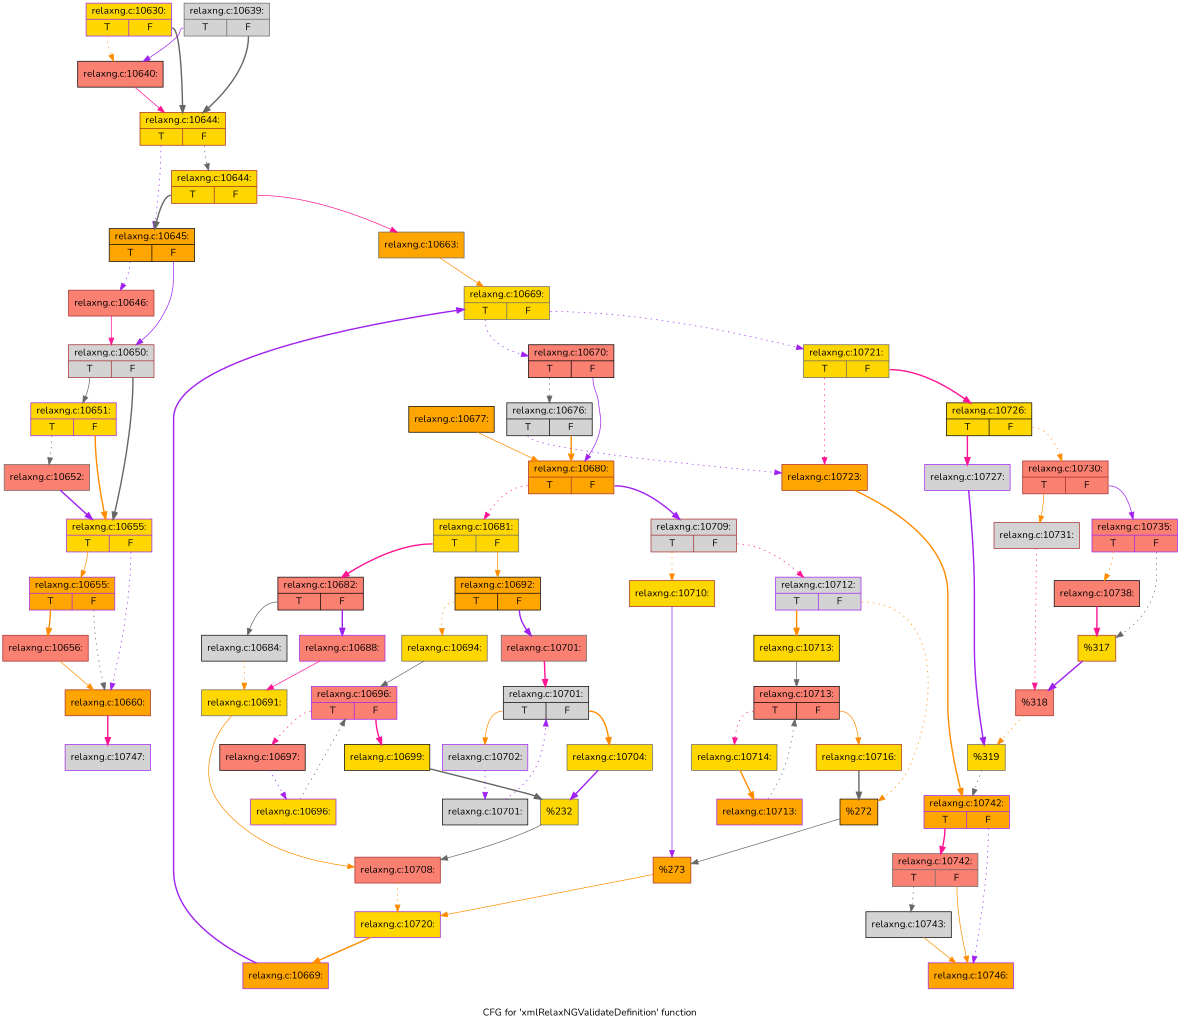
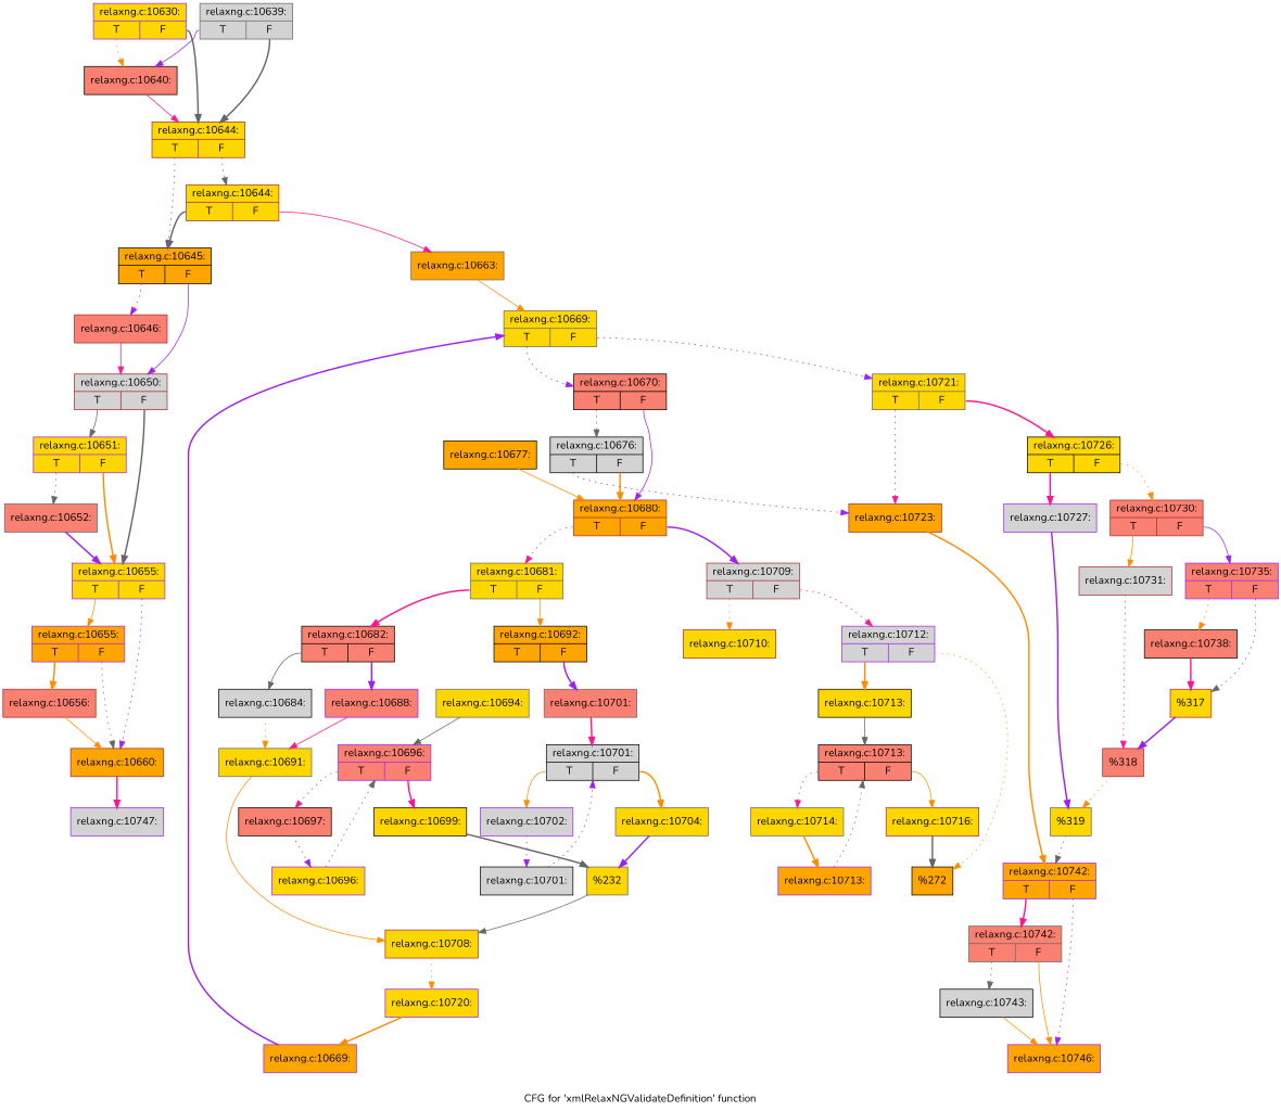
  digraph {
    fontname=Nunito
    label="CFG for 'xmlRelaxNGValidateDefinition' function"
    node [color=black fillcolor=gold fontname=Nunito shape=record style=filled]
    edge [color=darkorange fontname=Nunito style=dotted]
    n1 [color=purple label="{relaxng.c:10630:|{<s0>T|<s1>F}}"]
    n2 [color=brown label="{relaxng.c:10644:|{<s0>T|<s1>F}}"]
    n3 [fillcolor=salmon label="{relaxng.c:10640:}"]
    n4 [color=gray40 fillcolor=lightgrey label="{relaxng.c:10639:|{<s0>T|<s1>F}}"]
    n5 [fillcolor=orange label="{relaxng.c:10645:|{<s0>T|<s1>F}}"]
    n6 [color=brown label="{relaxng.c:10644:|{<s0>T|<s1>F}}"]
    n7 [color=brown fillcolor=salmon label="{relaxng.c:10646:}"]
    n8 [color=brown fillcolor=lightgrey label="{relaxng.c:10650:|{<s0>T|<s1>F}}"]
    n9 [color=gray40 fillcolor=orange label="{relaxng.c:10663:}"]
    n10 [color=purple label="{relaxng.c:10651:|{<s0>T|<s1>F}}"]
    n11 [color=purple label="{relaxng.c:10655:|{<s0>T|<s1>F}}"]
    n12 [color=gray40 label="{relaxng.c:10669:|{<s0>T|<s1>F}}"]
    n13 [fillcolor=salmon label="{relaxng.c:10670:|{<s0>T|<s1>F}}"]
    n14 [color=gray40 label="{relaxng.c:10721:|{<s0>T|<s1>F}}"]
    n15 [color=gray40 fillcolor=salmon label="{relaxng.c:10652:}"]
    n16 [color=purple fillcolor=orange label="{relaxng.c:10655:|{<s0>T|<s1>F}}"]
    n17 [color=brown fillcolor=orange label="{relaxng.c:10660:}"]
    n18 [color=brown fillcolor=salmon label="{relaxng.c:10656:}"]
    n19 [color=purple fillcolor=lightgrey label="{relaxng.c:10747:}"]
    n20 [fillcolor=lightgrey label="{relaxng.c:10676:|{<s0>T|<s1>F}}"]
    n21 [color=brown fillcolor=orange label="{relaxng.c:10680:|{<s0>T|<s1>F}}"]
    n22 [color=brown fillcolor=orange label="{relaxng.c:10723:}"]
    n23 [label="{relaxng.c:10726:|{<s0>T|<s1>F}}"]
    n24 [color=gray40 label="{relaxng.c:10681:|{<s0>T|<s1>F}}"]
    n25 [color=brown fillcolor=lightgrey label="{relaxng.c:10709:|{<s0>T|<s1>F}}"]
    n26 [color=purple fillcolor=orange label="{relaxng.c:10742:|{<s0>T|<s1>F}}"]
    n27 [color=purple fillcolor=lightgrey label="{relaxng.c:10727:}"]
    n28 [color=brown fillcolor=salmon label="{relaxng.c:10730:|{<s0>T|<s1>F}}"]
    n29 [fillcolor=orange label="{relaxng.c:10677:}"]
    n30 [fillcolor=salmon label="{relaxng.c:10682:|{<s0>T|<s1>F}}"]
    n31 [fillcolor=orange label="{relaxng.c:10692:|{<s0>T|<s1>F}}"]
    n32 [color=brown label="{relaxng.c:10710:}"]
    n33 [color=purple fillcolor=lightgrey label="{relaxng.c:10712:|{<s0>T|<s1>F}}"]
    n34 [fillcolor=lightgrey label="{relaxng.c:10684:}"]
    n35 [color=purple fillcolor=salmon label="{relaxng.c:10688:}"]
    n36 [color=gray40 label="{relaxng.c:10694:}"]
    n37 [color=gray40 fillcolor=salmon label="{relaxng.c:10701:}"]
-   n38 [color=brown fillcolor=orange label="{%273}"]
    n39 [label="{relaxng.c:10713:}"]
    n40 [fillcolor=orange label="{%272}"]
    n41 [color=gray40 label="{relaxng.c:10691:}"]
    n42 [color=purple fillcolor=salmon label="{relaxng.c:10696:|{<s0>T|<s1>F}}"]
    n43 [fillcolor=lightgrey label="{relaxng.c:10701:|{<s0>T|<s1>F}}"]
-   n44 [color=brown fillcolor=salmon label="{relaxng.c:10708:}"]
+   n44 [color=brown label="{relaxng.c:10708:}"]
    n45 [color=purple label="{relaxng.c:10720:}"]
    n46 [color=purple fillcolor=orange label="{relaxng.c:10669:}"]
    n47 [fillcolor=salmon label="{relaxng.c:10697:}"]
    n48 [label="{relaxng.c:10699:}"]
    n49 [color=purple fillcolor=lightgrey label="{relaxng.c:10702:}"]
    n50 [color=gray40 label="{relaxng.c:10704:}"]
    n51 [color=purple label="{relaxng.c:10696:}"]
    n52 [color=gray40 label="{%232}"]
    n53 [fillcolor=lightgrey label="{relaxng.c:10701:}"]
    n54 [fillcolor=salmon label="{relaxng.c:10713:|{<s0>T|<s1>F}}"]
    n55 [color=gray40 label="{relaxng.c:10714:}"]
    n56 [color=brown label="{relaxng.c:10716:}"]
    n57 [color=purple fillcolor=orange label="{relaxng.c:10713:}"]
    n58 [color=gray40 fillcolor=salmon label="{relaxng.c:10742:|{<s0>T|<s1>F}}"]
    n59 [color=purple fillcolor=orange label="{relaxng.c:10746:}"]
    n60 [color=gray40 label="{%319}"]
    n61 [color=brown fillcolor=lightgrey label="{relaxng.c:10731:}"]
    n62 [color=purple fillcolor=salmon label="{relaxng.c:10735:|{<s0>T|<s1>F}}"]
    n63 [fillcolor=lightgrey label="{relaxng.c:10743:}"]
    n64 [color=brown fillcolor=salmon label="{%318}"]
    n65 [fillcolor=salmon label="{relaxng.c:10738:}"]
    n66 [color=brown label="{%317}"]
    n1 -> n2 [color=gray40 style=bold tailport=s1]
    n1 -> n3 [tailport=s0]
    n2 -> n5 [color=purple tailport=s0]
    n2 -> n6 [color=gray40 tailport=s1]
    n3 -> n2 [color=deeppink style=solid]
    n4 -> n2 [color=gray40 style=bold tailport=s1]
    n4 -> n3 [color=purple style=solid tailport=s0]
    n5 -> n7 [color=purple tailport=s0]
    n5 -> n8 [color=purple style=solid tailport=s1]
    n6 -> n5 [color=gray40 style=bold tailport=s0]
    n6 -> n9 [color=deeppink style=solid tailport=s1]
    n7 -> n8 [color=deeppink style=solid]
    n8 -> n10 [color=gray40 style=solid tailport=s0]
    n8 -> n11 [color=gray40 style=bold tailport=s1]
    n9 -> n12 [style=solid]
    n10 -> n11 [style=bold tailport=s1]
    n10 -> n15 [color=gray40 tailport=s0]
    n11 -> n16 [style=solid tailport=s0]
    n11 -> n17 [color=purple tailport=s1]
    n12 -> n13 [color=purple tailport=s0]
    n12 -> n14 [color=purple tailport=s1]
    n13 -> n20 [color=gray40 tailport=s0]
    n13 -> n21 [color=purple style=solid tailport=s1]
    n14 -> n22 [color=deeppink tailport=s0]
    n14 -> n23 [color=deeppink style=bold tailport=s1]
    n15 -> n11 [color=purple style=bold]
    n16 -> n17 [color=gray40 tailport=s1]
    n16 -> n18 [style=bold tailport=s0]
    n17 -> n19 [color=deeppink style=bold]
    n18 -> n17 [style=solid]
    n20 -> n21 [style=bold tailport=s1]
    n20 -> n22 [color=purple tailport=s0]
    n21 -> n24 [color=deeppink tailport=s0]
    n21 -> n25 [color=purple style=bold tailport=s1]
    n22 -> n26 [style=bold]
    n23 -> n27 [color=deeppink style=bold tailport=s0]
    n23 -> n28 [tailport=s1]
    n24 -> n30 [color=deeppink style=bold tailport=s0]
    n24 -> n31 [style=solid tailport=s1]
    n25 -> n32 [tailport=s0]
    n25 -> n33 [color=deeppink tailport=s1]
    n26 -> n58 [color=deeppink style=bold tailport=s0]
    n26 -> n59 [color=purple tailport=s1]
    n27 -> n60 [color=purple style=bold]
    n28 -> n61 [style=solid tailport=s0]
    n28 -> n62 [color=purple style=solid tailport=s1]
    n29 -> n21 [style=solid]
    n30 -> n34 [color=gray40 style=solid tailport=s0]
    n30 -> n35 [color=purple style=bold tailport=s1]
-   n31 -> n36 [tailport=s0]
    n31 -> n37 [color=purple style=bold tailport=s1]
-   n32 -> n38 [color=purple style=solid]
    n33 -> n39 [style=bold tailport=s0]
    n33 -> n40 [tailport=s1]
    n34 -> n41
    n35 -> n41 [color=deeppink style=solid]
    n36 -> n42 [color=gray40 style=solid]
    n37 -> n43 [color=deeppink style=bold]
-   n38 -> n45 [style=solid]
    n39 -> n54 [color=gray40 style=solid]
-   n40 -> n38 [color=gray40 style=solid]
    n41 -> n44 [style=solid]
    n42 -> n47 [color=deeppink tailport=s0]
    n42 -> n48 [color=deeppink style=bold tailport=s1]
    n43 -> n49 [style=solid tailport=s0]
    n43 -> n50 [style=bold tailport=s1]
    n44 -> n45
    n45 -> n46 [style=bold]
    n46 -> n12 [color=purple style=bold]
    n47 -> n51 [color=purple]
    n48 -> n52 [color=gray40 style=bold]
    n49 -> n53 [color=purple]
    n50 -> n52 [color=purple style=bold]
    n51 -> n42 [color=gray40]
    n52 -> n44 [color=gray40 style=solid]
    n53 -> n43 [color=purple]
    n54 -> n55 [color=deeppink tailport=s0]
    n54 -> n56 [style=solid tailport=s1]
    n55 -> n57 [style=bold]
    n56 -> n40 [color=gray40 style=bold]
    n57 -> n54 [color=gray40]
    n58 -> n59 [style=solid tailport=s1]
    n58 -> n63 [color=gray40 tailport=s0]
    n60 -> n26 [color=gray40]
    n61 -> n64 [color=deeppink]
    n62 -> n65 [tailport=s0]
    n62 -> n66 [color=gray40 tailport=s1]
    n63 -> n59 [style=solid]
    n64 -> n60
    n65 -> n66 [color=deeppink style=bold]
    n66 -> n64 [color=purple style=bold]
  }
